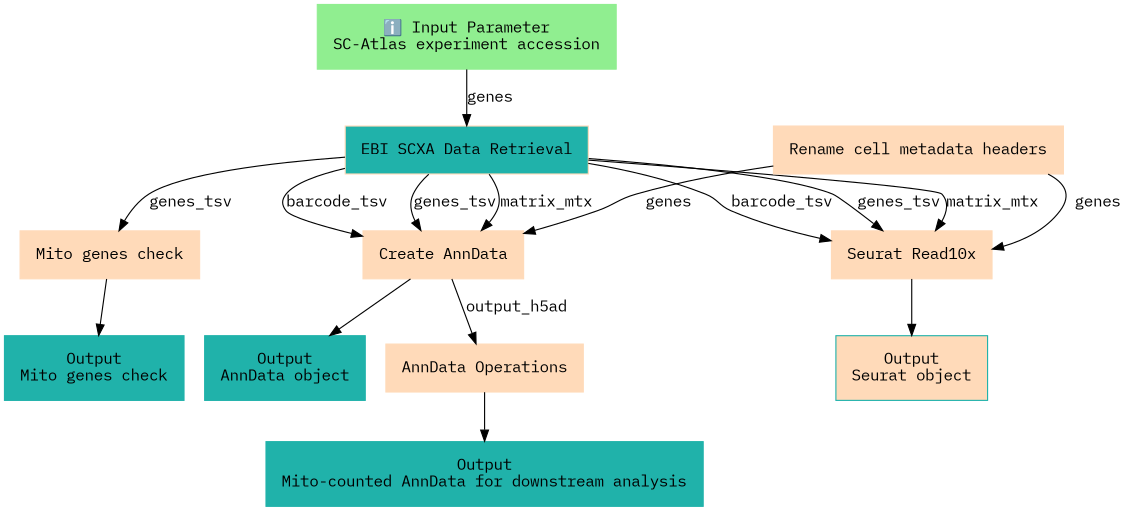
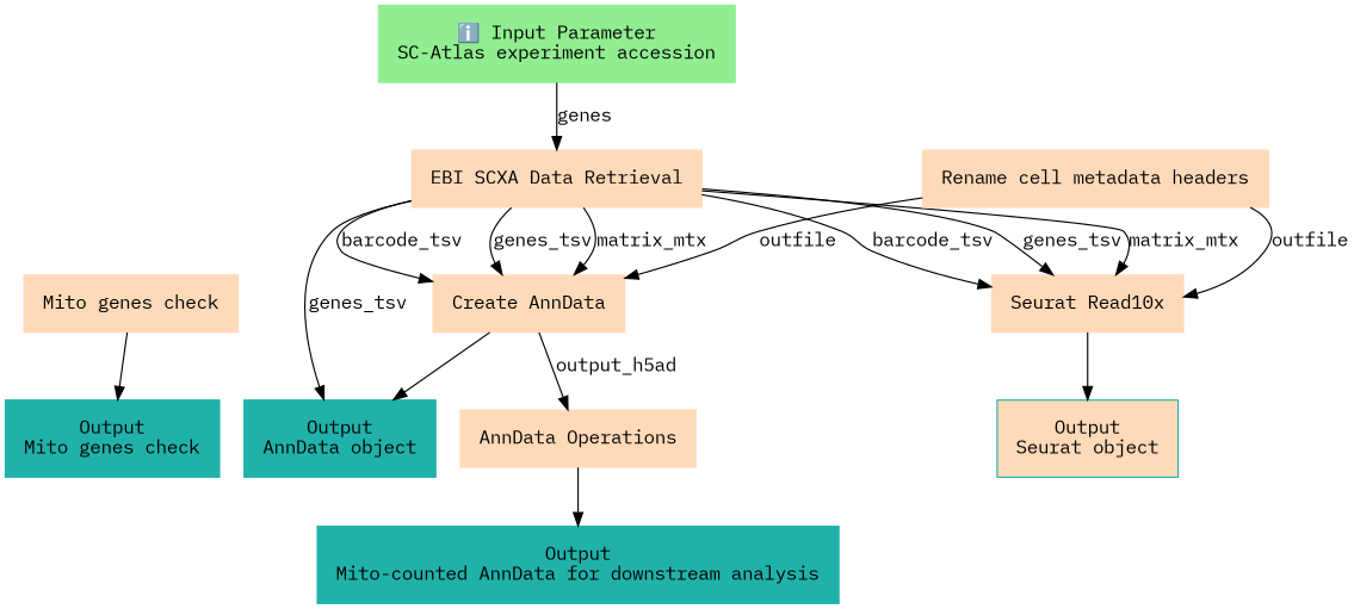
  digraph {
    fontname="IBM Plex Mono"
    node [color=peachpuff fontname="IBM Plex Mono" margin="0.2,0.2" shape=box style=filled]
    edge [fontname="IBM Plex Mono"]
    n1 [color=lightgreen label="ℹ️ Input Parameter\nSC-Atlas experiment accession"]
-   n2 [label="EBI SCXA Data Retrieval" fillcolor=lightseagreen]
+   n2 [label="EBI SCXA Data Retrieval"]
    n3 [label="Mito genes check"]
    n4 [label="Create AnnData"]
    n5 [label="Seurat Read10x"]
    n6 [color=lightseagreen label="Output\nMito genes check"]
    n7 [color=lightseagreen label="Output\nAnnData object"]
    n8 [label="AnnData Operations"]
    n9 [color=lightseagreen fillcolor=peachpuff label="Output\nSeurat object"]
    n10 [label="Rename cell metadata headers"]
    n11 [color=lightseagreen label="Output\nMito-counted AnnData for downstream analysis"]
    n1 -> n2 [label=genes]
-   n2 -> n3 [label=genes_tsv]
+   n2 -> n7 [label=genes_tsv]
    n2 -> n4 [label=barcode_tsv]
    n2 -> n4 [label=genes_tsv]
    n2 -> n4 [label=matrix_mtx]
    n2 -> n5 [label=barcode_tsv]
    n2 -> n5 [label=genes_tsv]
    n2 -> n5 [label=matrix_mtx]
    n3 -> n6
    n4 -> n7
    n4 -> n8 [label=output_h5ad]
    n5 -> n9
    n8 -> n11
-   n10 -> n4 [label=genes]
-   n10 -> n5 [label=genes]
+   n10 -> n4 [label=outfile]
+   n10 -> n5 [label=outfile]
  }
